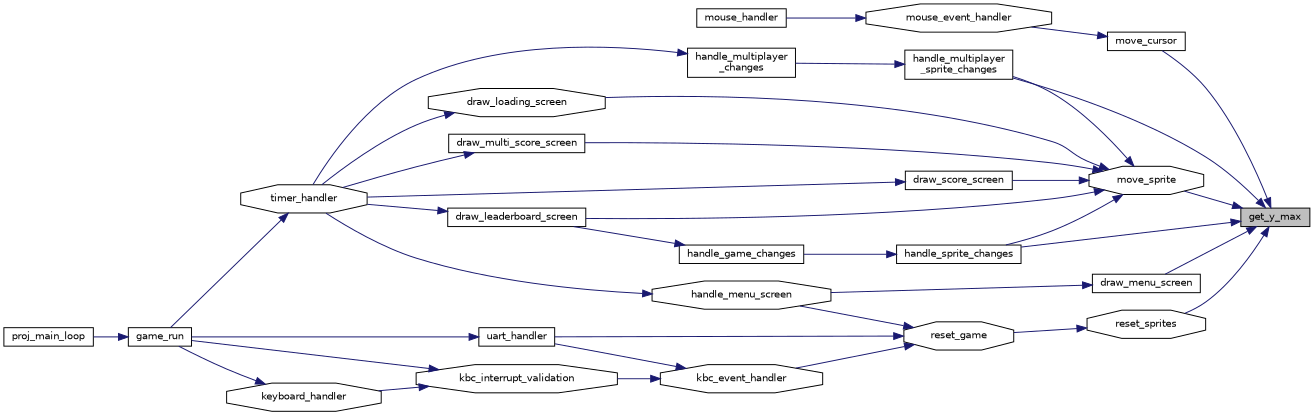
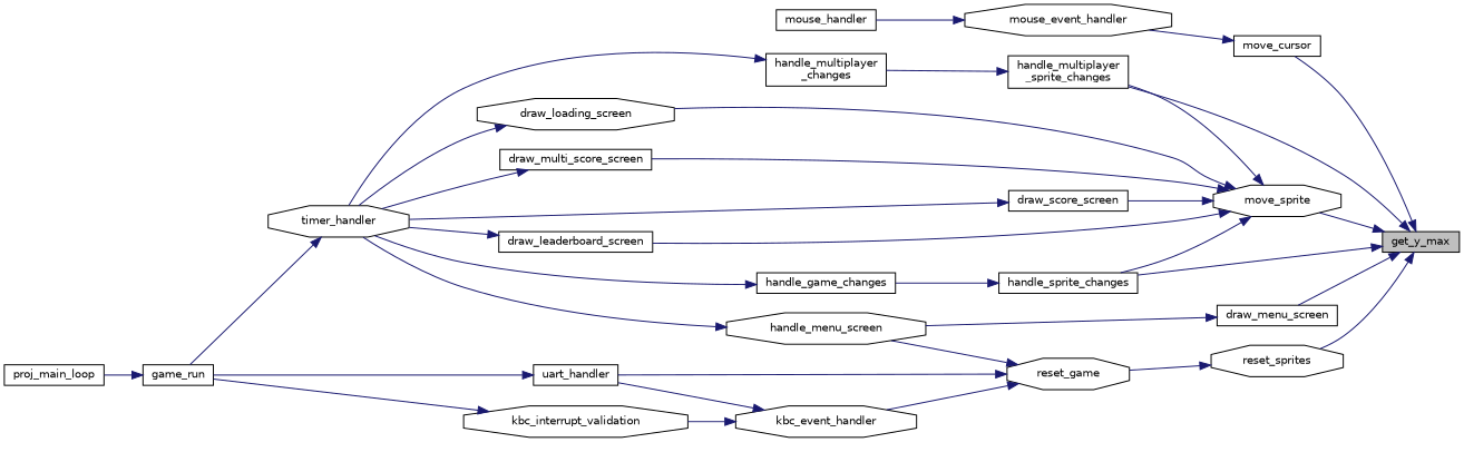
  digraph {
    rankdir=RL
    node [color=black fillcolor=white fontname=Helvetica fontsize=10 shape=box style=filled]
    edge [color=midnightblue dir=back fontname=Helvetica fontsize=10 labelfontname=Helvetica labelfontsize=10 style=solid]
    n1 [fillcolor=grey75 fontcolor=black height=0.2 label=get_y_max width=0.4]
    n2 [height=0.2 label=draw_menu_screen width=0.4]
    n3 [height=0.2 label="handle_multiplayer\l_sprite_changes" width=0.4]
    n4 [height=0.2 label=handle_sprite_changes width=0.4]
    n5 [height=0.2 label=move_cursor width=0.4]
    n6 [height=0.2 label=move_sprite shape=octagon width=0.4]
    n7 [height=0.2 label=reset_sprites shape=octagon width=0.4]
    n8 [height=0.2 label=handle_menu_screen shape=octagon width=0.4]
    n9 [height=0.2 label="handle_multiplayer\l_changes" width=0.4]
    n10 [height=0.2 label=handle_game_changes width=0.4]
    n11 [height=0.2 label=mouse_event_handler shape=octagon width=0.4]
    n12 [height=0.2 label=draw_leaderboard_screen width=0.4]
    n13 [height=0.2 label=draw_loading_screen shape=octagon width=0.4]
    n14 [height=0.2 label=draw_multi_score_screen width=0.4]
    n15 [height=0.2 label=draw_score_screen width=0.4]
    n16 [height=0.2 label=reset_game shape=octagon width=0.4]
    n17 [height=0.2 label=timer_handler shape=octagon width=0.4]
    n18 [height=0.2 label=game_run width=0.4]
    n19 [height=0.2 label=proj_main_loop width=0.4]
    n20 [height=0.2 label=mouse_handler width=0.4]
    n21 [height=0.2 label=kbc_event_handler shape=octagon width=0.4]
    n22 [height=0.2 label=uart_handler width=0.4]
    n23 [height=0.2 label=kbc_interrupt_validation shape=octagon width=0.4]
-   n24 [height=0.2 label=keyboard_handler shape=octagon width=0.4]
    n1 -> n2
    n1 -> n3
    n1 -> n4
    n1 -> n5
    n1 -> n6
    n1 -> n7
    n2 -> n8
    n3 -> n9
    n4 -> n10
    n5 -> n11
    n6 -> n3
    n6 -> n4
    n6 -> n12
    n6 -> n13
    n6 -> n14
    n6 -> n15
    n7 -> n16
    n8 -> n17
    n9 -> n17
-   n10 -> n12
+   n10 -> n17
    n11 -> n20
    n12 -> n17
    n13 -> n17
    n14 -> n17
    n15 -> n17
    n16 -> n8
    n16 -> n21
    n16 -> n22
    n17 -> n18
    n18 -> n19
    n21 -> n22
    n21 -> n23
    n22 -> n18
    n23 -> n18
-   n23 -> n24
-   n24 -> n18
  }
